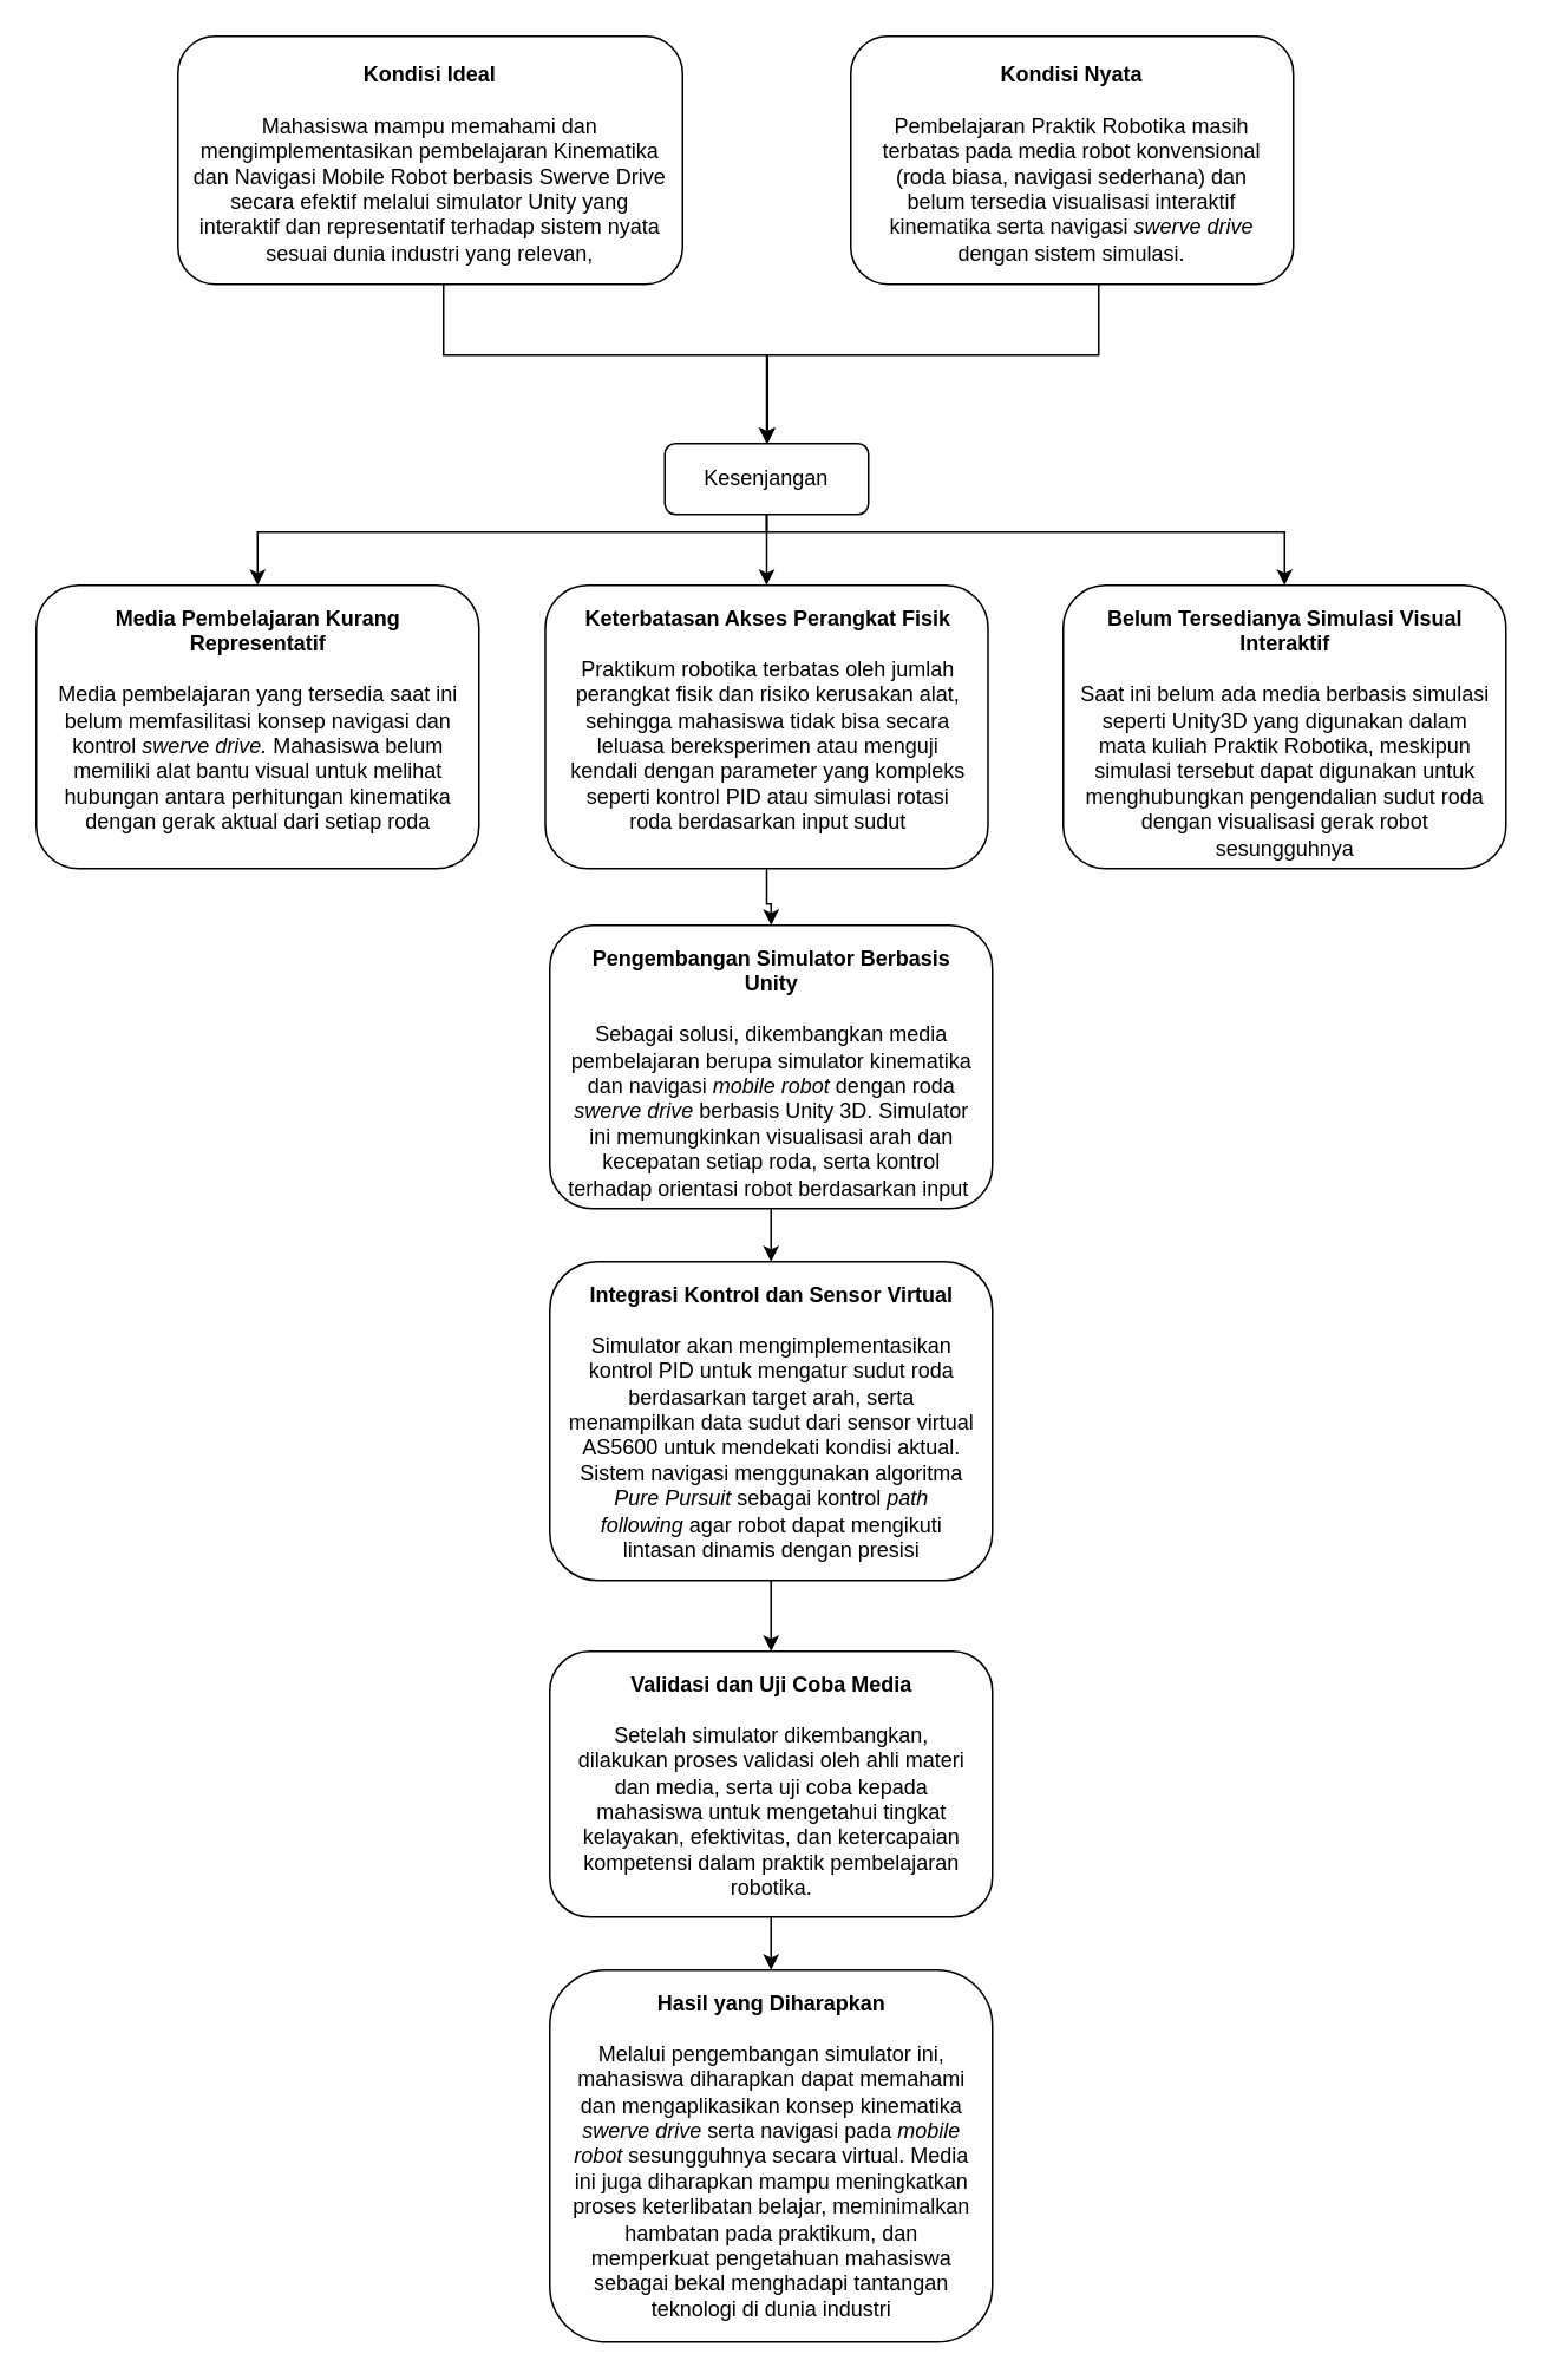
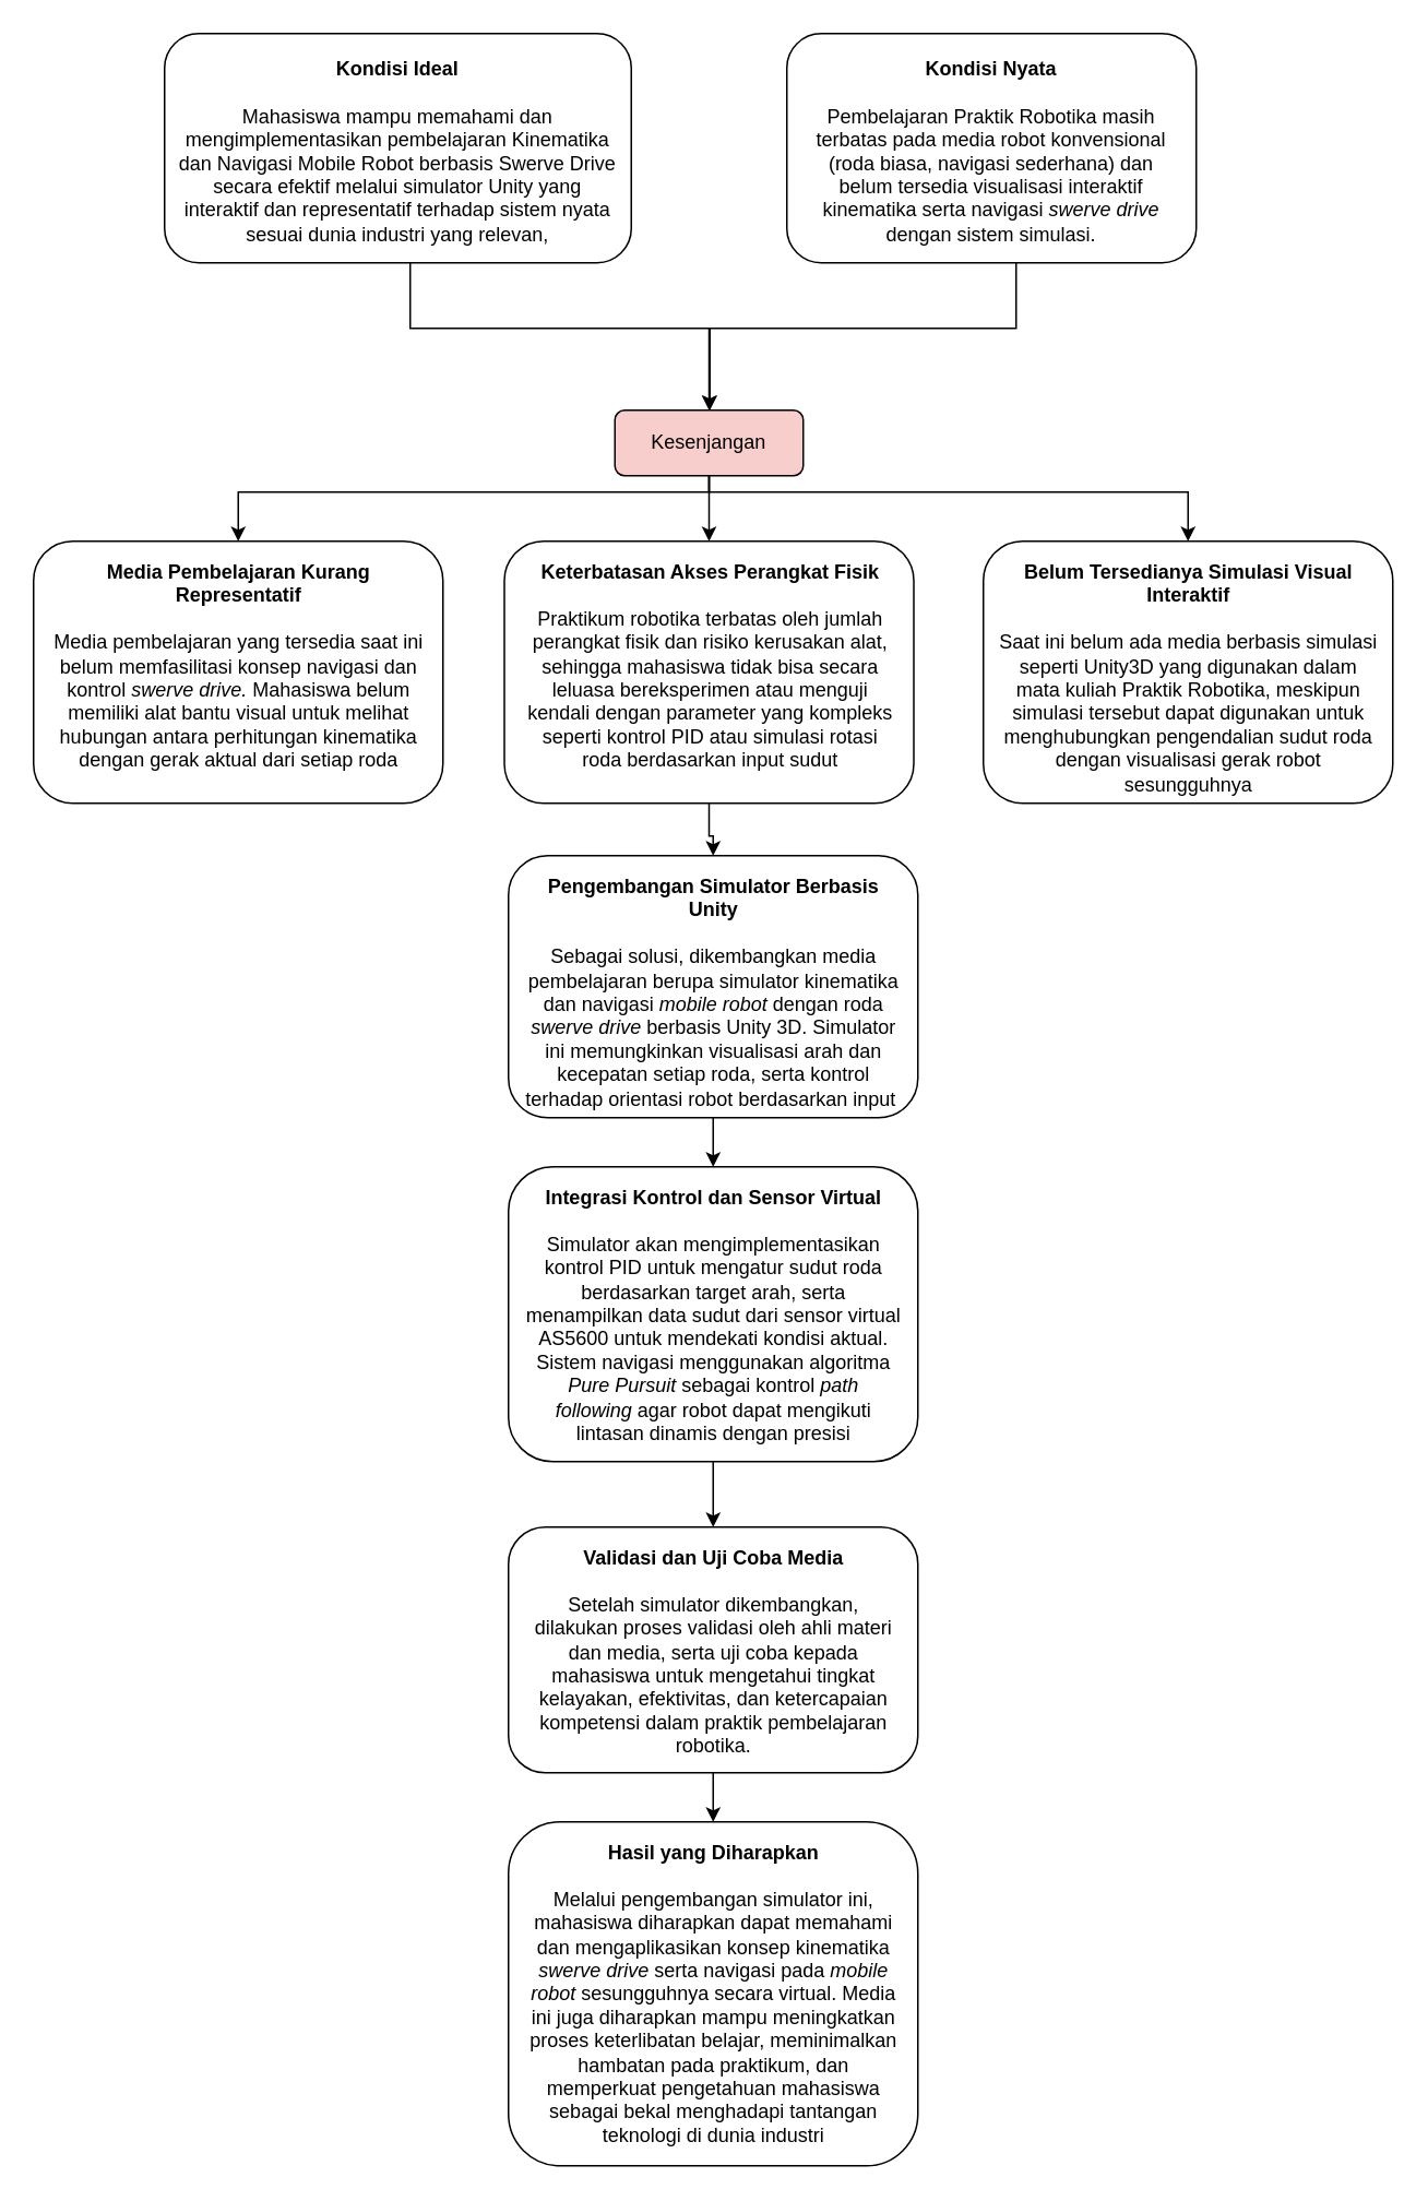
  <mxCell id="0" />
  <mxCell id="1" parent="0" />
  <mxCell id="2" style="edgeStyle=orthogonalEdgeStyle;rounded=0;orthogonalLoop=1;jettySize=auto;html=1;" edge="1" parent="1" source="3" target="9"><mxGeometry relative="1" as="geometry"><Array as="points"><mxPoint x="250" y="200" /><mxPoint x="433" y="200" /></Array></mxGeometry></mxCell>
  <mxCell id="3" value="&lt;b&gt;Kondisi Ideal&lt;/b&gt;&lt;br&gt;&lt;br&gt;Mahasiswa mampu memahami dan mengimplementasikan pembelajaran Kinematika dan Navigasi Mobile Robot berbasis Swerve Drive secara efektif melalui simulator Unity yang interaktif dan representatif terhadap sistem nyata sesuai dunia industri yang relevan," style="rounded=1;whiteSpace=wrap;html=1;verticalAlign=top;spacingLeft=0;spacingBottom=0;spacing=10;spacingRight=0;" vertex="1" parent="1"><mxGeometry x="100" y="20" width="285" height="140" as="geometry" /></mxCell>
  <mxCell id="4" style="edgeStyle=orthogonalEdgeStyle;rounded=0;orthogonalLoop=1;jettySize=auto;html=1;entryX=0.5;entryY=0;entryDx=0;entryDy=0;" edge="1" parent="1" source="5" target="9"><mxGeometry relative="1" as="geometry"><Array as="points"><mxPoint x="620" y="200" /><mxPoint x="432" y="200" /></Array></mxGeometry></mxCell>
  <mxCell id="5" value="&lt;b&gt;Kondisi Nyata&lt;/b&gt;&lt;div&gt;&lt;br&gt;&lt;/div&gt;&lt;div&gt;Pembelajaran Praktik Robotika masih terbatas pada media robot konvensional (roda biasa, navigasi sederhana) dan belum tersedia visualisasi interaktif kinematika serta navigasi &lt;i&gt;swerve drive &lt;/i&gt;dengan sistem simulasi.&lt;/div&gt;" style="rounded=1;whiteSpace=wrap;html=1;verticalAlign=top;spacing=10;" vertex="1" parent="1"><mxGeometry x="480" y="20" width="250" height="140" as="geometry" /></mxCell>
  <mxCell id="6" value="" style="edgeStyle=orthogonalEdgeStyle;rounded=0;orthogonalLoop=1;jettySize=auto;html=1;" edge="1" parent="1" source="9" target="12"><mxGeometry relative="1" as="geometry" /></mxCell>
  <mxCell id="7" style="edgeStyle=orthogonalEdgeStyle;rounded=0;orthogonalLoop=1;jettySize=auto;html=1;entryX=0.5;entryY=0;entryDx=0;entryDy=0;" edge="1" parent="1" source="9" target="10"><mxGeometry relative="1" as="geometry"><Array as="points"><mxPoint x="432" y="300" /><mxPoint x="145" y="300" /></Array></mxGeometry></mxCell>
  <mxCell id="8" style="edgeStyle=orthogonalEdgeStyle;rounded=0;orthogonalLoop=1;jettySize=auto;html=1;" edge="1" parent="1" source="9" target="13"><mxGeometry relative="1" as="geometry"><Array as="points"><mxPoint x="432" y="300" /><mxPoint x="725" y="300" /></Array></mxGeometry></mxCell>
- <mxCell id="9" value="Kesenjangan" style="rounded=1;whiteSpace=wrap;html=1;" vertex="1" parent="1"><mxGeometry x="375" y="250" width="115" height="40" as="geometry" /></mxCell>
+ <mxCell id="9" value="Kesenjangan" style="rounded=1;whiteSpace=wrap;html=1;fillColor=#f8cecc;" vertex="1" parent="1"><mxGeometry x="375" y="250" width="115" height="40" as="geometry" /></mxCell>
  <mxCell id="10" value="&lt;b&gt;Media Pembelajaran Kurang Representatif&lt;/b&gt;&lt;div&gt;&lt;br&gt;&lt;/div&gt;&lt;div&gt;Media pembelajaran yang tersedia saat ini belum memfasilitasi konsep navigasi dan kontrol &lt;i&gt;swerve drive. &lt;/i&gt;Mahasiswa belum memiliki alat bantu visual untuk melihat hubungan antara perhitungan kinematika dengan gerak aktual dari setiap roda&lt;/div&gt;" style="rounded=1;whiteSpace=wrap;html=1;verticalAlign=top;spacingLeft=4;spacingBottom=0;spacing=7;spacingRight=3;" vertex="1" parent="1"><mxGeometry x="20" y="330" width="250" height="160" as="geometry" /></mxCell>
  <mxCell id="11" value="" style="edgeStyle=orthogonalEdgeStyle;rounded=0;orthogonalLoop=1;jettySize=auto;html=1;" edge="1" parent="1" source="12" target="15"><mxGeometry relative="1" as="geometry" /></mxCell>
  <mxCell id="12" value="&lt;div&gt;&lt;b&gt;Keterbatasan Akses Perangkat Fisik&lt;/b&gt;&lt;/div&gt;&lt;div&gt;&lt;b&gt;&lt;br&gt;&lt;/b&gt;&lt;/div&gt;&lt;div&gt;Praktikum robotika terbatas oleh jumlah perangkat fisik dan risiko kerusakan alat, sehingga mahasiswa tidak bisa secara leluasa bereksperimen atau menguji kendali dengan parameter yang kompleks seperti kontrol PID atau simulasi rotasi roda berdasarkan input sudut&lt;/div&gt;" style="rounded=1;whiteSpace=wrap;html=1;verticalAlign=top;spacingLeft=4;spacingBottom=0;spacing=7;spacingRight=3;" vertex="1" parent="1"><mxGeometry x="307.5" y="330" width="250" height="160" as="geometry" /></mxCell>
  <mxCell id="13" value="&lt;b&gt;Belum Tersedianya Simulasi Visual Interaktif&lt;/b&gt;&lt;br&gt;&lt;div&gt;&lt;br&gt;&lt;/div&gt;&lt;div&gt;Saat ini belum ada media berbasis simulasi seperti Unity3D yang digunakan dalam mata kuliah Praktik Robotika, meskipun simulasi tersebut dapat digunakan untuk menghubungkan pengendalian sudut roda dengan visualisasi gerak robot sesungguhnya&lt;/div&gt;" style="rounded=1;whiteSpace=wrap;html=1;verticalAlign=top;spacingLeft=4;spacingBottom=0;spacing=7;spacingRight=3;" vertex="1" parent="1"><mxGeometry x="600" y="330" width="250" height="160" as="geometry" /></mxCell>
  <mxCell id="14" value="" style="edgeStyle=orthogonalEdgeStyle;rounded=0;orthogonalLoop=1;jettySize=auto;html=1;" edge="1" parent="1" source="15" target="17"><mxGeometry relative="1" as="geometry" /></mxCell>
  <mxCell id="15" value="&lt;div&gt;&lt;b&gt;Pengembangan Simulator Berbasis Unity&lt;/b&gt;&lt;/div&gt;&lt;div&gt;&lt;b&gt;&lt;br&gt;&lt;/b&gt;&lt;/div&gt;&lt;div&gt;Sebagai solusi, dikembangkan media pembelajaran berupa simulator kinematika dan navigasi &lt;i&gt;mobile robot&lt;/i&gt;&amp;nbsp;dengan roda &lt;i&gt;swerve drive &lt;/i&gt;berbasis Unity 3D. Simulator ini memungkinkan visualisasi arah dan kecepatan setiap roda, serta kontrol terhadap orientasi robot berdasarkan input&amp;nbsp;&lt;/div&gt;" style="rounded=1;whiteSpace=wrap;html=1;verticalAlign=top;spacingLeft=4;spacingBottom=0;spacing=7;spacingRight=3;" vertex="1" parent="1"><mxGeometry x="310" y="522" width="250" height="160" as="geometry" /></mxCell>
  <mxCell id="16" value="" style="edgeStyle=orthogonalEdgeStyle;rounded=0;orthogonalLoop=1;jettySize=auto;html=1;" edge="1" parent="1" source="17" target="19"><mxGeometry relative="1" as="geometry" /></mxCell>
  <mxCell id="17" value="&lt;div&gt;&lt;b&gt;Integrasi Kontrol dan Sensor Virtual&lt;/b&gt;&lt;/div&gt;&lt;div&gt;&lt;b&gt;&lt;br&gt;&lt;/b&gt;&lt;/div&gt;&lt;div&gt;Simulator akan mengimplementasikan kontrol PID untuk mengatur sudut roda berdasarkan target arah, serta menampilkan data sudut dari sensor virtual AS5600 untuk mendekati kondisi aktual. Sistem navigasi menggunakan algoritma &lt;i&gt;Pure Pursuit&lt;/i&gt;&amp;nbsp;sebagai kontrol &lt;i&gt;path following&lt;/i&gt;&amp;nbsp;agar robot dapat mengikuti lintasan dinamis dengan presisi&lt;/div&gt;" style="rounded=1;whiteSpace=wrap;html=1;verticalAlign=top;spacingLeft=4;spacingBottom=0;spacing=7;spacingRight=3;" vertex="1" parent="1"><mxGeometry x="310" y="712" width="250" height="180" as="geometry" /></mxCell>
  <mxCell id="18" value="" style="edgeStyle=orthogonalEdgeStyle;rounded=0;orthogonalLoop=1;jettySize=auto;html=1;" edge="1" parent="1" source="19" target="20"><mxGeometry relative="1" as="geometry" /></mxCell>
  <mxCell id="19" value="&lt;div&gt;&lt;b&gt;Validasi dan Uji Coba Media&lt;/b&gt;&lt;/div&gt;&lt;div&gt;&lt;b&gt;&lt;br&gt;&lt;/b&gt;&lt;/div&gt;&lt;div&gt;Setelah simulator dikembangkan, dilakukan proses validasi oleh ahli materi dan media, serta uji coba kepada mahasiswa untuk mengetahui tingkat kelayakan, efektivitas, dan ketercapaian kompetensi dalam praktik pembelajaran robotika.&lt;/div&gt;" style="rounded=1;whiteSpace=wrap;html=1;verticalAlign=top;spacingLeft=4;spacingBottom=0;spacing=7;spacingRight=3;" vertex="1" parent="1"><mxGeometry x="310" y="932" width="250" height="150" as="geometry" /></mxCell>
  <mxCell id="20" value="&lt;div&gt;&lt;b&gt;Hasil yang Diharapkan&lt;/b&gt;&lt;/div&gt;&lt;div&gt;&lt;br&gt;&lt;/div&gt;&lt;div&gt;Melalui pengembangan simulator ini, mahasiswa diharapkan dapat memahami dan mengaplikasikan konsep kinematika &lt;i&gt;swerve drive &lt;/i&gt;serta navigasi pada &lt;i&gt;mobile robot&lt;/i&gt;&amp;nbsp;sesungguhnya secara virtual. Media ini juga diharapkan mampu meningkatkan proses keterlibatan belajar, meminimalkan hambatan pada praktikum, dan memperkuat pengetahuan mahasiswa sebagai bekal menghadapi tantangan teknologi di dunia industri&lt;/div&gt;" style="rounded=1;whiteSpace=wrap;html=1;verticalAlign=top;spacingLeft=4;spacingBottom=0;spacing=7;spacingRight=3;" vertex="1" parent="1"><mxGeometry x="310" y="1112" width="250" height="210" as="geometry" /></mxCell>
